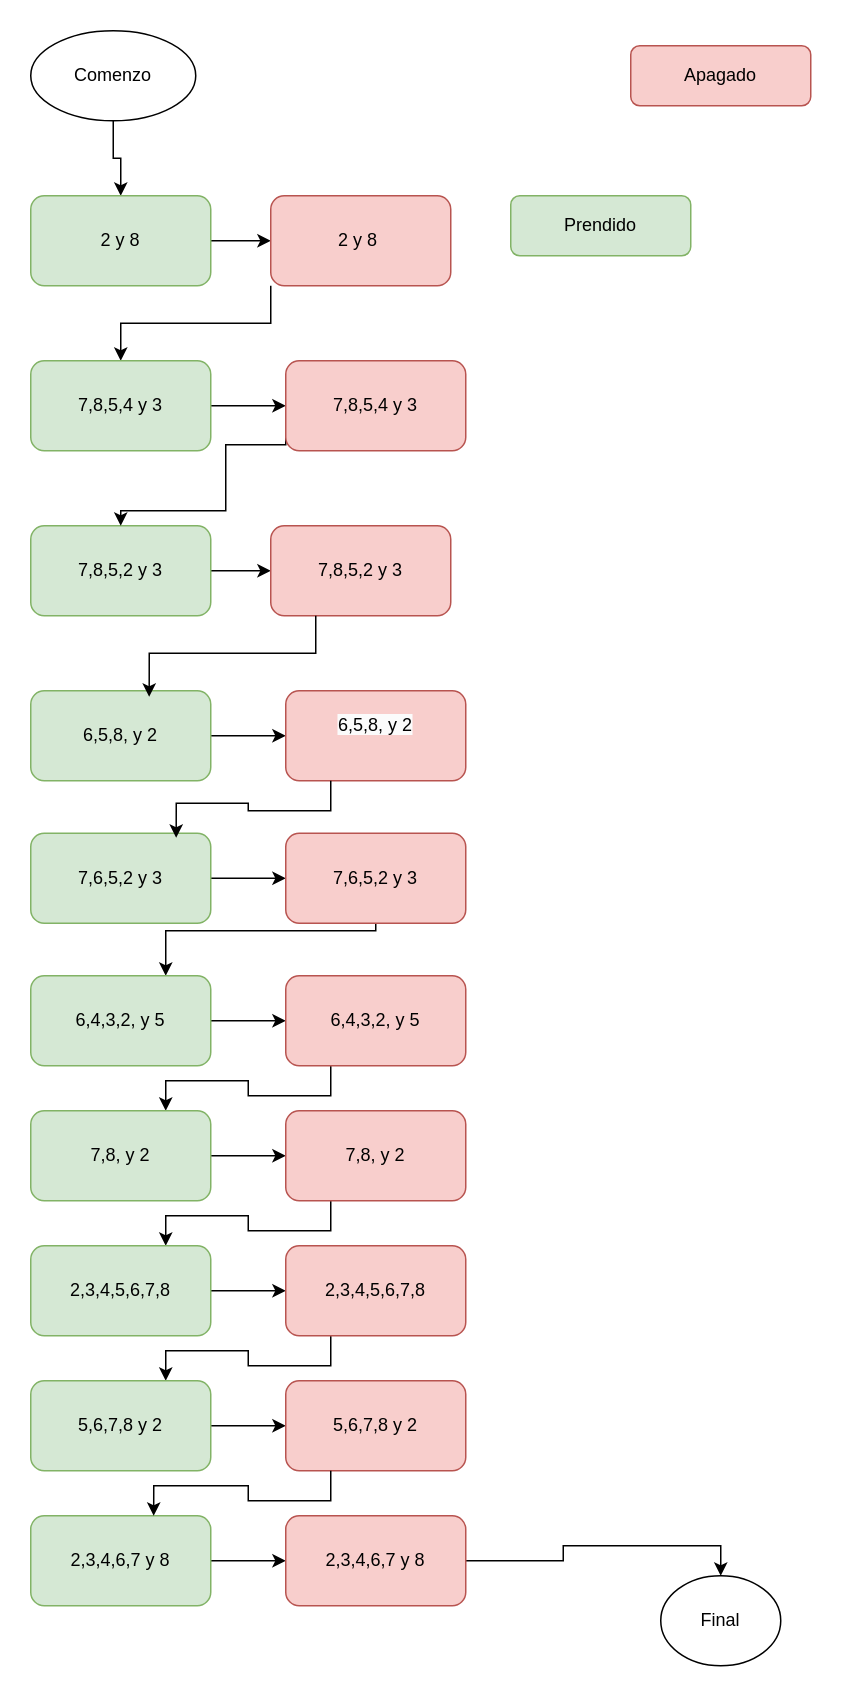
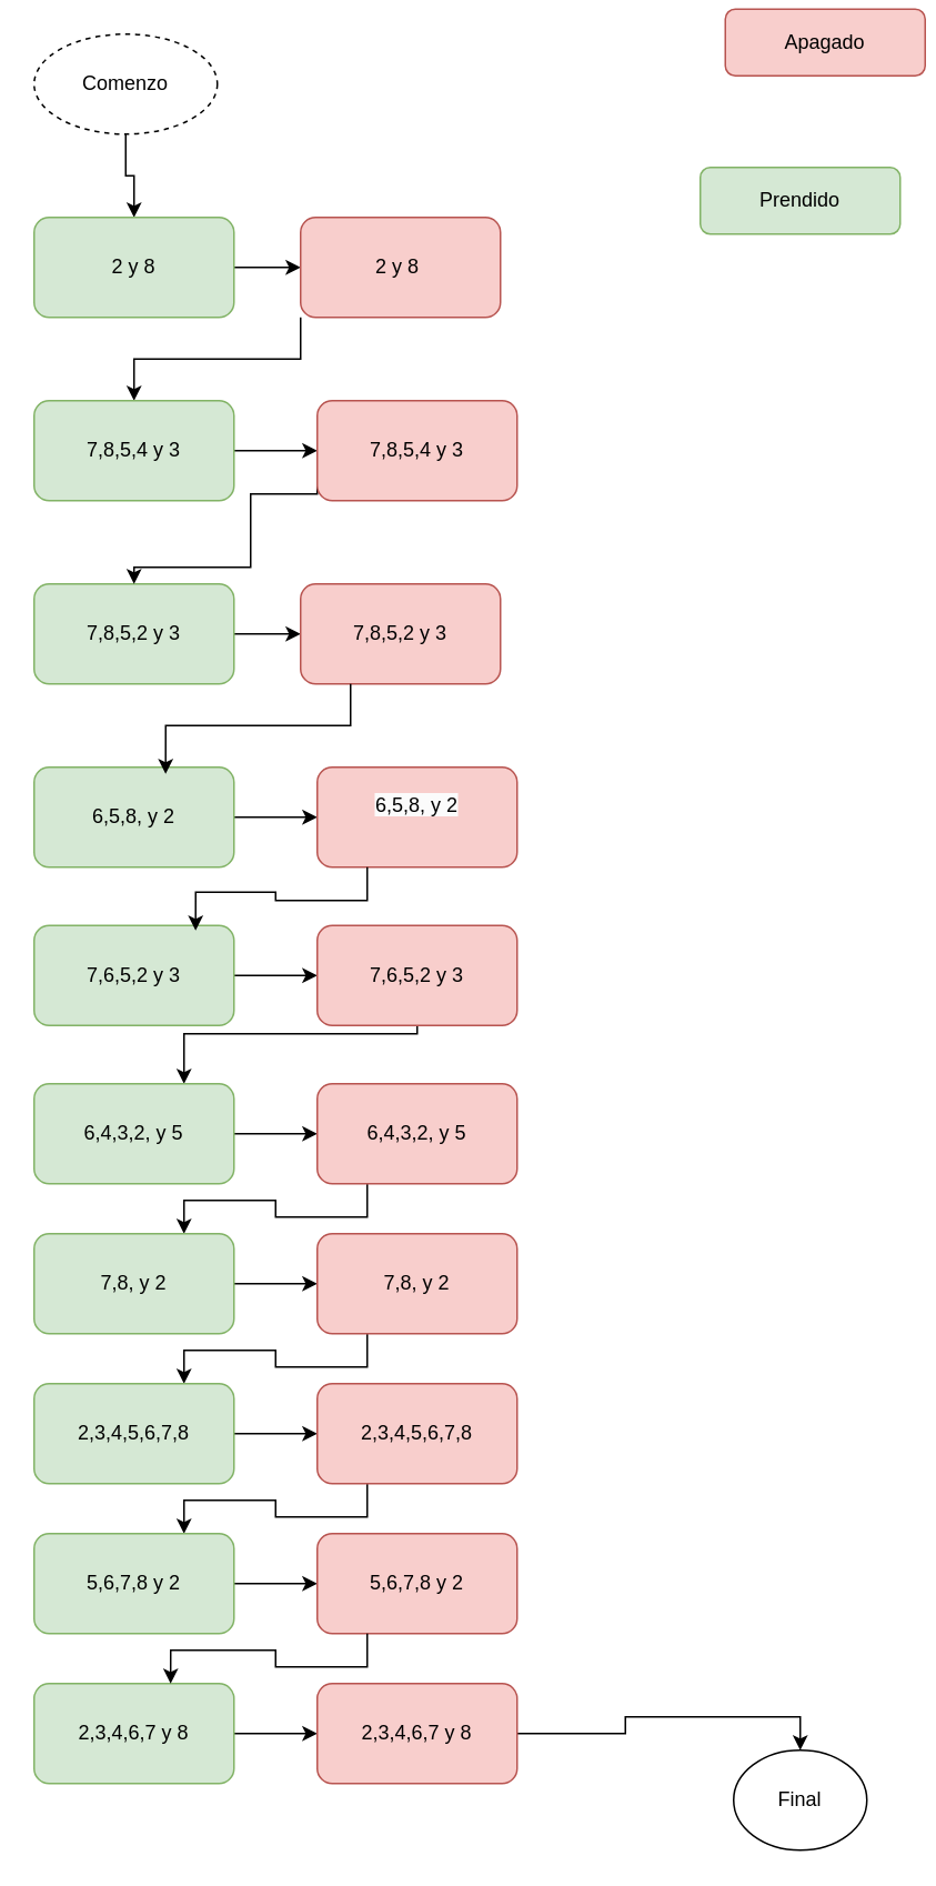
  <mxCell id="0" />
  <mxCell id="1" parent="0" />
  <mxCell id="2" value="" style="edgeStyle=orthogonalEdgeStyle;rounded=0;orthogonalLoop=1;jettySize=auto;html=1;" edge="1" parent="1" source="3" target="5"><mxGeometry relative="1" as="geometry" /></mxCell>
- <mxCell id="3" value="Comenzo" style="ellipse;whiteSpace=wrap;" parent="1" vertex="1"><mxGeometry x="20" y="20" width="110" height="60" as="geometry" /></mxCell>
+ <mxCell id="3" value="Comenzo" style="ellipse;whiteSpace=wrap;dashed=1;" parent="1" vertex="1"><mxGeometry x="20" y="20" width="110" height="60" as="geometry" /></mxCell>
  <mxCell id="4" value="" style="edgeStyle=orthogonalEdgeStyle;rounded=0;orthogonalLoop=1;jettySize=auto;html=1;" parent="1" source="5" target="7" edge="1"><mxGeometry relative="1" as="geometry" /></mxCell>
  <mxCell id="5" value="2 y 8" style="rounded=1;whiteSpace=wrap;html=1;fillColor=#d5e8d4;strokeColor=#82b366;" parent="1" vertex="1"><mxGeometry x="20" y="130" width="120" height="60" as="geometry" /></mxCell>
  <mxCell id="6" style="edgeStyle=orthogonalEdgeStyle;rounded=0;orthogonalLoop=1;jettySize=auto;html=1;exitX=0;exitY=1;exitDx=0;exitDy=0;entryX=0.5;entryY=0;entryDx=0;entryDy=0;" parent="1" source="7" target="9" edge="1"><mxGeometry relative="1" as="geometry"><mxPoint x="170" y="200" as="sourcePoint" /><mxPoint x="70" y="280" as="targetPoint" /></mxGeometry></mxCell>
  <mxCell id="7" value="2 y 8&amp;nbsp;" style="rounded=1;whiteSpace=wrap;html=1;fillColor=#f8cecc;strokeColor=#b85450;" parent="1" vertex="1"><mxGeometry x="180" y="130" width="120" height="60" as="geometry" /></mxCell>
  <mxCell id="8" value="" style="edgeStyle=orthogonalEdgeStyle;rounded=0;orthogonalLoop=1;jettySize=auto;html=1;entryX=0;entryY=0.5;entryDx=0;entryDy=0;" parent="1" source="9" target="23" edge="1"><mxGeometry relative="1" as="geometry"><mxPoint x="180" y="270" as="targetPoint" /></mxGeometry></mxCell>
  <mxCell id="9" value="7,8,5,4 y 3" style="rounded=1;whiteSpace=wrap;html=1;fillColor=#d5e8d4;strokeColor=#82b366;" parent="1" vertex="1"><mxGeometry x="20" y="240" width="120" height="60" as="geometry" /></mxCell>
  <mxCell id="10" value="" style="edgeStyle=orthogonalEdgeStyle;rounded=0;orthogonalLoop=1;jettySize=auto;html=1;" parent="1" source="11" target="12" edge="1"><mxGeometry relative="1" as="geometry" /></mxCell>
  <mxCell id="11" value="7,8,5,2 y 3" style="rounded=1;whiteSpace=wrap;html=1;fillColor=#d5e8d4;strokeColor=#82b366;" parent="1" vertex="1"><mxGeometry x="20" y="350" width="120" height="60" as="geometry" /></mxCell>
  <mxCell id="12" value="7,8,5,2 y 3" style="rounded=1;whiteSpace=wrap;html=1;fillColor=#f8cecc;strokeColor=#b85450;" parent="1" vertex="1"><mxGeometry x="180" y="350" width="120" height="60" as="geometry" /></mxCell>
  <mxCell id="13" value="" style="edgeStyle=orthogonalEdgeStyle;rounded=0;orthogonalLoop=1;jettySize=auto;html=1;" parent="1" source="14" target="15" edge="1"><mxGeometry relative="1" as="geometry" /></mxCell>
  <mxCell id="14" value="6,5,8, y 2" style="rounded=1;whiteSpace=wrap;html=1;fillColor=#d5e8d4;strokeColor=#82b366;" parent="1" vertex="1"><mxGeometry x="20" y="460" width="120" height="60" as="geometry" /></mxCell>
  <mxCell id="15" value="&#10;&lt;span style=&quot;color: rgb(0, 0, 0); font-family: Helvetica; font-size: 12px; font-style: normal; font-variant-ligatures: normal; font-variant-caps: normal; font-weight: 400; letter-spacing: normal; orphans: 2; text-align: center; text-indent: 0px; text-transform: none; widows: 2; word-spacing: 0px; -webkit-text-stroke-width: 0px; white-space: normal; background-color: rgb(251, 251, 251); text-decoration-thickness: initial; text-decoration-style: initial; text-decoration-color: initial; display: inline !important; float: none;&quot;&gt;6,5,8, y 2&lt;/span&gt;&#10;&#10;" style="rounded=1;whiteSpace=wrap;html=1;fillColor=#f8cecc;strokeColor=#b85450;" parent="1" vertex="1"><mxGeometry x="190" y="460" width="120" height="60" as="geometry" /></mxCell>
  <mxCell id="16" value="" style="edgeStyle=orthogonalEdgeStyle;rounded=0;orthogonalLoop=1;jettySize=auto;html=1;" parent="1" source="17" target="19" edge="1"><mxGeometry relative="1" as="geometry" /></mxCell>
  <mxCell id="17" value="7,6,5,2 y 3" style="rounded=1;whiteSpace=wrap;html=1;fillColor=#d5e8d4;strokeColor=#82b366;" parent="1" vertex="1"><mxGeometry x="20" y="555" width="120" height="60" as="geometry" /></mxCell>
  <mxCell id="18" style="edgeStyle=orthogonalEdgeStyle;rounded=0;orthogonalLoop=1;jettySize=auto;html=1;entryX=0.75;entryY=0;entryDx=0;entryDy=0;" edge="1" parent="1" source="19" target="26"><mxGeometry relative="1" as="geometry"><Array as="points"><mxPoint x="250" y="620" /><mxPoint x="110" y="620" /></Array></mxGeometry></mxCell>
  <mxCell id="19" value="7,6,5,2 y 3" style="rounded=1;whiteSpace=wrap;html=1;fillColor=#f8cecc;strokeColor=#b85450;" parent="1" vertex="1"><mxGeometry x="190" y="555" width="120" height="60" as="geometry" /></mxCell>
  <mxCell id="20" style="edgeStyle=orthogonalEdgeStyle;rounded=0;orthogonalLoop=1;jettySize=auto;html=1;exitX=0;exitY=0.833;exitDx=0;exitDy=0;entryX=0.5;entryY=0;entryDx=0;entryDy=0;exitPerimeter=0;" parent="1" source="23" target="11" edge="1"><mxGeometry relative="1" as="geometry"><mxPoint x="186.96" y="295.98" as="sourcePoint" /><mxPoint x="90" y="360" as="targetPoint" /><Array as="points"><mxPoint x="190" y="296" /><mxPoint x="150" y="296" /><mxPoint x="150" y="340" /><mxPoint x="80" y="340" /></Array></mxGeometry></mxCell>
  <mxCell id="21" style="edgeStyle=orthogonalEdgeStyle;rounded=0;orthogonalLoop=1;jettySize=auto;html=1;exitX=0.25;exitY=1;exitDx=0;exitDy=0;entryX=0.658;entryY=0.067;entryDx=0;entryDy=0;entryPerimeter=0;" parent="1" source="12" target="14" edge="1"><mxGeometry relative="1" as="geometry" /></mxCell>
  <mxCell id="22" style="edgeStyle=orthogonalEdgeStyle;rounded=0;orthogonalLoop=1;jettySize=auto;html=1;exitX=0.25;exitY=1;exitDx=0;exitDy=0;entryX=0.808;entryY=0.05;entryDx=0;entryDy=0;entryPerimeter=0;" parent="1" source="15" target="17" edge="1"><mxGeometry relative="1" as="geometry" /></mxCell>
  <mxCell id="23" value="7,8,5,4 y 3" style="rounded=1;whiteSpace=wrap;html=1;fillColor=#f8cecc;strokeColor=#b85450;" parent="1" vertex="1"><mxGeometry x="190" y="240" width="120" height="60" as="geometry" /></mxCell>
- <mxCell id="24" value="Apagado" style="rounded=1;whiteSpace=wrap;html=1;fillColor=#f8cecc;strokeColor=#b85450;" parent="1" vertex="1"><mxGeometry x="420" y="30" width="120" height="40" as="geometry" /></mxCell>
+ <mxCell id="24" value="Apagado" style="rounded=1;whiteSpace=wrap;html=1;fillColor=#f8cecc;strokeColor=#b85450;" parent="1" vertex="1"><mxGeometry x="435" y="5" width="120" height="40" as="geometry" /></mxCell>
  <mxCell id="25" value="" style="edgeStyle=orthogonalEdgeStyle;rounded=0;orthogonalLoop=1;jettySize=auto;html=1;" edge="1" parent="1" source="26" target="28"><mxGeometry relative="1" as="geometry" /></mxCell>
  <mxCell id="26" value="6,4,3,2, y 5" style="rounded=1;whiteSpace=wrap;html=1;fillColor=#d5e8d4;strokeColor=#82b366;" vertex="1" parent="1"><mxGeometry x="20" y="650" width="120" height="60" as="geometry" /></mxCell>
  <mxCell id="27" style="edgeStyle=orthogonalEdgeStyle;rounded=0;orthogonalLoop=1;jettySize=auto;html=1;exitX=0.25;exitY=1;exitDx=0;exitDy=0;entryX=0.75;entryY=0;entryDx=0;entryDy=0;" edge="1" parent="1" source="28" target="30"><mxGeometry relative="1" as="geometry" /></mxCell>
  <mxCell id="28" value="6,4,3,2, y 5" style="rounded=1;whiteSpace=wrap;html=1;fillColor=#f8cecc;strokeColor=#b85450;" vertex="1" parent="1"><mxGeometry x="190" y="650" width="120" height="60" as="geometry" /></mxCell>
  <mxCell id="29" value="" style="edgeStyle=orthogonalEdgeStyle;rounded=0;orthogonalLoop=1;jettySize=auto;html=1;" edge="1" parent="1" source="30" target="32"><mxGeometry relative="1" as="geometry" /></mxCell>
  <mxCell id="30" value="7,8, y 2" style="rounded=1;whiteSpace=wrap;html=1;fillColor=#d5e8d4;strokeColor=#82b366;" vertex="1" parent="1"><mxGeometry x="20" y="740" width="120" height="60" as="geometry" /></mxCell>
  <mxCell id="31" style="edgeStyle=orthogonalEdgeStyle;rounded=0;orthogonalLoop=1;jettySize=auto;html=1;exitX=0.25;exitY=1;exitDx=0;exitDy=0;entryX=0.75;entryY=0;entryDx=0;entryDy=0;" edge="1" parent="1" source="32" target="34"><mxGeometry relative="1" as="geometry" /></mxCell>
  <mxCell id="32" value="7,8, y 2" style="rounded=1;whiteSpace=wrap;html=1;fillColor=#f8cecc;strokeColor=#b85450;" vertex="1" parent="1"><mxGeometry x="190" y="740" width="120" height="60" as="geometry" /></mxCell>
  <mxCell id="33" value="" style="edgeStyle=orthogonalEdgeStyle;rounded=0;orthogonalLoop=1;jettySize=auto;html=1;" edge="1" parent="1" source="34" target="36"><mxGeometry relative="1" as="geometry" /></mxCell>
  <mxCell id="34" value="2,3,4,5,6,7,8" style="rounded=1;whiteSpace=wrap;html=1;fillColor=#d5e8d4;strokeColor=#82b366;" vertex="1" parent="1"><mxGeometry x="20" y="830" width="120" height="60" as="geometry" /></mxCell>
  <mxCell id="35" style="edgeStyle=orthogonalEdgeStyle;rounded=0;orthogonalLoop=1;jettySize=auto;html=1;exitX=0.25;exitY=1;exitDx=0;exitDy=0;entryX=0.75;entryY=0;entryDx=0;entryDy=0;" edge="1" parent="1" source="36" target="38"><mxGeometry relative="1" as="geometry" /></mxCell>
  <mxCell id="36" value="2,3,4,5,6,7,8" style="rounded=1;whiteSpace=wrap;html=1;fillColor=#f8cecc;strokeColor=#b85450;" vertex="1" parent="1"><mxGeometry x="190" y="830" width="120" height="60" as="geometry" /></mxCell>
  <mxCell id="37" value="" style="edgeStyle=orthogonalEdgeStyle;rounded=0;orthogonalLoop=1;jettySize=auto;html=1;" edge="1" parent="1" source="38" target="39"><mxGeometry relative="1" as="geometry" /></mxCell>
  <mxCell id="38" value="5,6,7,8 y 2" style="rounded=1;whiteSpace=wrap;html=1;fillColor=#d5e8d4;strokeColor=#82b366;" vertex="1" parent="1"><mxGeometry x="20" y="920" width="120" height="60" as="geometry" /></mxCell>
  <mxCell id="39" value="5,6,7,8 y 2" style="rounded=1;whiteSpace=wrap;html=1;fillColor=#f8cecc;strokeColor=#b85450;" vertex="1" parent="1"><mxGeometry x="190" y="920" width="120" height="60" as="geometry" /></mxCell>
  <mxCell id="40" value="" style="edgeStyle=orthogonalEdgeStyle;rounded=0;orthogonalLoop=1;jettySize=auto;html=1;" edge="1" parent="1" source="41" target="43"><mxGeometry relative="1" as="geometry" /></mxCell>
  <mxCell id="41" value="2,3,4,6,7 y 8" style="rounded=1;whiteSpace=wrap;html=1;fillColor=#d5e8d4;strokeColor=#82b366;" vertex="1" parent="1"><mxGeometry x="20" y="1010" width="120" height="60" as="geometry" /></mxCell>
  <mxCell id="42" style="edgeStyle=orthogonalEdgeStyle;rounded=0;orthogonalLoop=1;jettySize=auto;html=1;entryX=0.5;entryY=0;entryDx=0;entryDy=0;" edge="1" parent="1" source="43" target="44"><mxGeometry relative="1" as="geometry" /></mxCell>
  <mxCell id="43" value="2,3,4,6,7 y 8" style="rounded=1;whiteSpace=wrap;html=1;fillColor=#f8cecc;strokeColor=#b85450;" vertex="1" parent="1"><mxGeometry x="190" y="1010" width="120" height="60" as="geometry" /></mxCell>
  <mxCell id="44" value="Final" style="ellipse;whiteSpace=wrap;html=1;" vertex="1" parent="1"><mxGeometry x="440" y="1050" width="80" height="60" as="geometry" /></mxCell>
  <mxCell id="45" style="edgeStyle=orthogonalEdgeStyle;rounded=0;orthogonalLoop=1;jettySize=auto;html=1;exitX=0.25;exitY=1;exitDx=0;exitDy=0;entryX=0.683;entryY=0;entryDx=0;entryDy=0;entryPerimeter=0;" edge="1" parent="1" source="39" target="41"><mxGeometry relative="1" as="geometry" /></mxCell>
- <mxCell id="46" value="Prendido" style="rounded=1;whiteSpace=wrap;html=1;fillColor=#d5e8d4;strokeColor=#82b366;" vertex="1" parent="1"><mxGeometry x="340" y="130" width="120" height="40" as="geometry" /></mxCell>
+ <mxCell id="46" value="Prendido" style="rounded=1;whiteSpace=wrap;html=1;fillColor=#d5e8d4;strokeColor=#82b366;" vertex="1" parent="1"><mxGeometry x="420" y="100" width="120" height="40" as="geometry" /></mxCell>
